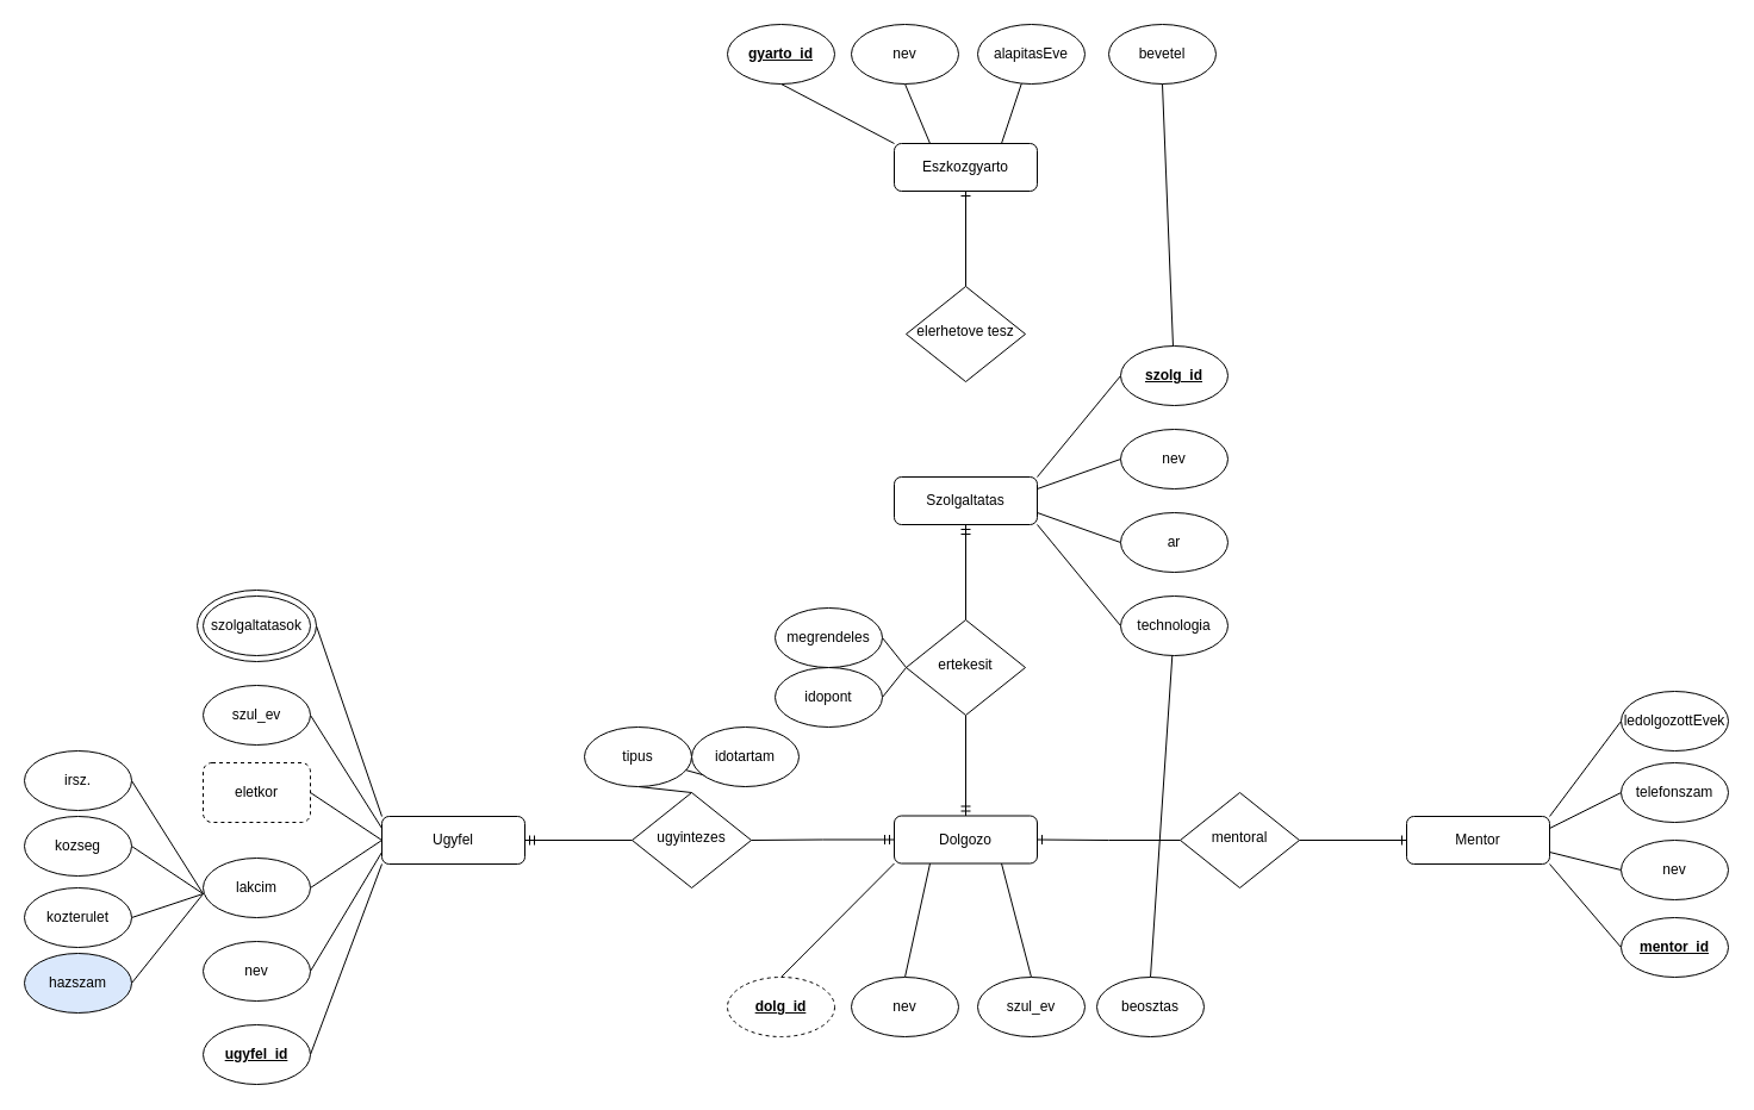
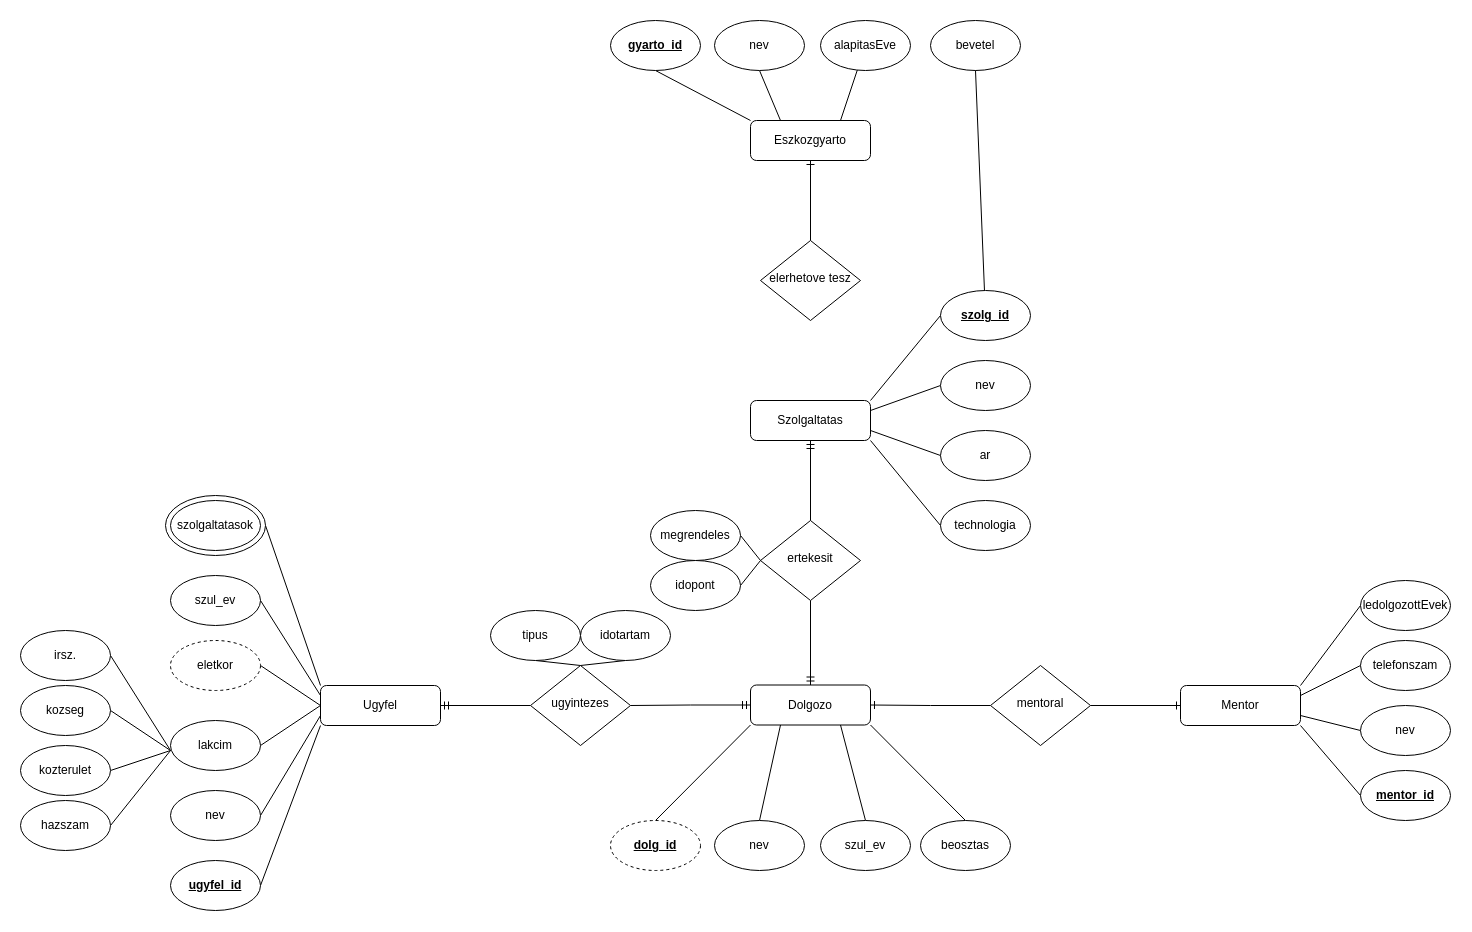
  <mxCell id="0" />
  <mxCell id="1" parent="0" />
  <mxCell id="2" value="elerhetove tesz" style="rhombus;whiteSpace=wrap;html=1;shadow=0;fontFamily=Helvetica;fontSize=12;align=center;strokeWidth=1;spacing=6;spacingTop=-4;" parent="1" vertex="1"><mxGeometry x="760" y="240" width="100" height="80" as="geometry" /></mxCell>
  <mxCell id="3" style="edgeStyle=orthogonalEdgeStyle;rounded=0;orthogonalLoop=1;jettySize=auto;html=1;entryX=0.5;entryY=0;entryDx=0;entryDy=0;startArrow=ERone;startFill=0;endArrow=none;endFill=0;" edge="1" parent="1" source="4" target="2"><mxGeometry relative="1" as="geometry" /></mxCell>
  <mxCell id="4" value="Eszkozgyarto" style="rounded=1;whiteSpace=wrap;html=1;fontSize=12;glass=0;strokeWidth=1;shadow=0;" parent="1" vertex="1"><mxGeometry x="750" width="120" height="40" as="geometry" y="120" /></mxCell>
  <mxCell id="5" style="edgeStyle=orthogonalEdgeStyle;rounded=0;orthogonalLoop=1;jettySize=auto;html=1;entryX=0.5;entryY=0;entryDx=0;entryDy=0;endArrow=ERmandOne;endFill=0;" edge="1" parent="1" source="6" target="9"><mxGeometry relative="1" as="geometry" /></mxCell>
  <mxCell id="6" value="ertekesit" style="rhombus;whiteSpace=wrap;html=1;shadow=0;fontFamily=Helvetica;fontSize=12;align=center;strokeWidth=1;spacing=6;spacingTop=-4;" parent="1" vertex="1"><mxGeometry x="760" y="520" width="100" height="80" as="geometry" /></mxCell>
  <mxCell id="7" style="edgeStyle=orthogonalEdgeStyle;rounded=0;orthogonalLoop=1;jettySize=auto;html=1;entryX=1;entryY=0.5;entryDx=0;entryDy=0;endArrow=ERone;endFill=0;exitX=0;exitY=0.5;exitDx=0;exitDy=0;" edge="1" parent="1" source="17" target="9"><mxGeometry relative="1" as="geometry"><mxPoint x="900" y="630" as="sourcePoint" /><mxPoint x="990" y="630.5" as="targetPoint" /></mxGeometry></mxCell>
  <mxCell id="8" style="edgeStyle=orthogonalEdgeStyle;rounded=0;orthogonalLoop=1;jettySize=auto;html=1;entryX=1;entryY=0.5;entryDx=0;entryDy=0;endArrow=none;endFill=0;startArrow=ERmandOne;startFill=0;" edge="1" parent="1" source="9" target="19"><mxGeometry relative="1" as="geometry" /></mxCell>
  <mxCell id="9" value="Dolgozo" style="rounded=1;whiteSpace=wrap;html=1;fontSize=12;glass=0;strokeWidth=1;shadow=0;" parent="1" vertex="1"><mxGeometry x="750" y="684.5" width="120" height="40" as="geometry" /></mxCell>
  <mxCell id="10" value="Mentor" style="rounded=1;whiteSpace=wrap;html=1;fontSize=12;glass=0;strokeWidth=1;shadow=0;" parent="1" vertex="1"><mxGeometry x="1180" y="685" width="120" height="40" as="geometry" /></mxCell>
  <mxCell id="11" style="edgeStyle=orthogonalEdgeStyle;rounded=0;orthogonalLoop=1;jettySize=auto;html=1;entryX=0.5;entryY=0;entryDx=0;entryDy=0;endArrow=none;endFill=0;startArrow=ERmandOne;startFill=0;" edge="1" parent="1" source="14" target="6"><mxGeometry relative="1" as="geometry" /></mxCell>
  <mxCell id="12" style="rounded=0;orthogonalLoop=1;jettySize=auto;html=1;exitX=1;exitY=0;exitDx=0;exitDy=0;entryX=0;entryY=0.5;entryDx=0;entryDy=0;endArrow=none;endFill=0;" edge="1" parent="1" source="14" target="28"><mxGeometry relative="1" as="geometry" /></mxCell>
  <mxCell id="13" style="rounded=0;orthogonalLoop=1;jettySize=auto;html=1;exitX=1;exitY=1;exitDx=0;exitDy=0;entryX=0;entryY=0.5;entryDx=0;entryDy=0;endArrow=none;endFill=0;" edge="1" parent="1" source="14" target="31"><mxGeometry relative="1" as="geometry" /></mxCell>
  <mxCell id="14" value="Szolgaltatas" style="rounded=1;whiteSpace=wrap;html=1;fontSize=12;glass=0;strokeWidth=1;shadow=0;" vertex="1" parent="1"><mxGeometry x="750" y="400" width="120" height="40" as="geometry" /></mxCell>
  <mxCell id="15" value="Ugyfel" style="rounded=1;whiteSpace=wrap;html=1;fontSize=12;glass=0;strokeWidth=1;shadow=0;" vertex="1" parent="1"><mxGeometry x="320" y="685" width="120" height="40" as="geometry" /></mxCell>
  <mxCell id="16" style="edgeStyle=orthogonalEdgeStyle;rounded=0;orthogonalLoop=1;jettySize=auto;html=1;entryX=0;entryY=0.5;entryDx=0;entryDy=0;endArrow=ERone;endFill=0;" edge="1" parent="1" source="17" target="10"><mxGeometry relative="1" as="geometry" /></mxCell>
  <mxCell id="17" value="mentoral" style="rhombus;whiteSpace=wrap;html=1;shadow=0;fontFamily=Helvetica;fontSize=12;align=center;strokeWidth=1;spacing=6;spacingTop=-4;" vertex="1" parent="1"><mxGeometry x="990" y="665" width="100" height="80" as="geometry" /></mxCell>
  <mxCell id="18" style="edgeStyle=orthogonalEdgeStyle;rounded=0;orthogonalLoop=1;jettySize=auto;html=1;entryX=1;entryY=0.5;entryDx=0;entryDy=0;endArrow=ERmandOne;endFill=0;" edge="1" parent="1" source="19" target="15"><mxGeometry relative="1" as="geometry" /></mxCell>
  <mxCell id="19" value="ugyintezes" style="rhombus;whiteSpace=wrap;html=1;shadow=0;fontFamily=Helvetica;fontSize=12;align=center;strokeWidth=1;spacing=6;spacingTop=-4;" vertex="1" parent="1"><mxGeometry x="530" y="665" width="100" height="80" as="geometry" /></mxCell>
  <mxCell id="20" style="rounded=0;orthogonalLoop=1;jettySize=auto;html=1;exitX=0.5;exitY=1;exitDx=0;exitDy=0;entryX=0.25;entryY=0;entryDx=0;entryDy=0;endArrow=none;endFill=0;" edge="1" parent="1" source="21" target="4"><mxGeometry relative="1" as="geometry" /></mxCell>
  <mxCell id="21" value="nev" style="ellipse;whiteSpace=wrap;html=1;" vertex="1" parent="1"><mxGeometry x="714" y="20" width="90" height="50" as="geometry" /></mxCell>
  <mxCell id="22" style="rounded=0;orthogonalLoop=1;jettySize=auto;html=1;entryX=0.75;entryY=0;entryDx=0;entryDy=0;endArrow=none;endFill=0;" edge="1" parent="1" source="23" target="4"><mxGeometry relative="1" as="geometry" /></mxCell>
  <mxCell id="23" value="alapitasEve" style="ellipse;whiteSpace=wrap;html=1;" vertex="1" parent="1"><mxGeometry x="820" y="20" width="90" height="50" as="geometry" /></mxCell>
  <mxCell id="24" value="bevetel" style="ellipse;whiteSpace=wrap;html=1;" vertex="1" parent="1"><mxGeometry x="930" y="20" width="90" height="50" as="geometry" /></mxCell>
  <mxCell id="25" style="rounded=0;orthogonalLoop=1;jettySize=auto;html=1;exitX=0.5;exitY=1;exitDx=0;exitDy=0;entryX=0;entryY=0;entryDx=0;entryDy=0;endArrow=none;endFill=0;" edge="1" parent="1" source="26" target="4"><mxGeometry relative="1" as="geometry" /></mxCell>
  <mxCell id="26" value="&lt;b&gt;&lt;u&gt;gyarto_id&lt;/u&gt;&lt;/b&gt;" style="ellipse;whiteSpace=wrap;html=1;" vertex="1" parent="1"><mxGeometry x="610" y="20" width="90" height="50" as="geometry" /></mxCell>
  <mxCell id="27" style="rounded=0;orthogonalLoop=1;jettySize=auto;html=1;exitX=0.5;exitY=1;exitDx=0;exitDy=0;endArrow=none;endFill=0;" edge="1" parent="1" source="24" target="28"><mxGeometry relative="1" as="geometry" /></mxCell>
  <mxCell id="28" value="&lt;b&gt;&lt;u&gt;szolg_id&lt;/u&gt;&lt;/b&gt;" style="ellipse;whiteSpace=wrap;html=1;" vertex="1" parent="1"><mxGeometry x="940" y="290" width="90" height="50" as="geometry" /></mxCell>
  <mxCell id="29" style="rounded=0;orthogonalLoop=1;jettySize=auto;html=1;entryX=1;entryY=0.25;entryDx=0;entryDy=0;endArrow=none;endFill=0;exitX=0;exitY=0.5;exitDx=0;exitDy=0;" edge="1" parent="1" source="30" target="14"><mxGeometry relative="1" as="geometry" /></mxCell>
  <mxCell id="30" value="nev" style="ellipse;whiteSpace=wrap;html=1;" vertex="1" parent="1"><mxGeometry x="940" y="360" width="90" height="50" as="geometry" /></mxCell>
  <mxCell id="31" value="technologia" style="ellipse;whiteSpace=wrap;html=1;" vertex="1" parent="1"><mxGeometry x="940" y="500" width="90" height="50" as="geometry" /></mxCell>
  <mxCell id="32" style="rounded=0;orthogonalLoop=1;jettySize=auto;html=1;exitX=0;exitY=0.5;exitDx=0;exitDy=0;entryX=1;entryY=0.75;entryDx=0;entryDy=0;endArrow=none;endFill=0;" edge="1" parent="1" source="33" target="14"><mxGeometry relative="1" as="geometry" /></mxCell>
  <mxCell id="33" value="ar" style="ellipse;whiteSpace=wrap;html=1;" vertex="1" parent="1"><mxGeometry x="940" y="430" width="90" height="50" as="geometry" /></mxCell>
  <mxCell id="34" style="rounded=0;orthogonalLoop=1;jettySize=auto;html=1;entryX=1;entryY=0.25;entryDx=0;entryDy=0;endArrow=none;endFill=0;exitX=0;exitY=0.5;exitDx=0;exitDy=0;" edge="1" parent="1" source="35" target="10"><mxGeometry relative="1" as="geometry" /></mxCell>
  <mxCell id="35" value="telefonszam" style="ellipse;whiteSpace=wrap;html=1;" vertex="1" parent="1"><mxGeometry x="1360" y="640" width="90" height="50" as="geometry" /></mxCell>
  <mxCell id="36" style="rounded=0;orthogonalLoop=1;jettySize=auto;html=1;entryX=1;entryY=0.75;entryDx=0;entryDy=0;endArrow=none;endFill=0;exitX=0;exitY=0.5;exitDx=0;exitDy=0;" edge="1" parent="1" source="37" target="10"><mxGeometry relative="1" as="geometry" /></mxCell>
  <mxCell id="37" value="nev" style="ellipse;whiteSpace=wrap;html=1;" vertex="1" parent="1"><mxGeometry x="1360" y="705" width="90" height="50" as="geometry" /></mxCell>
  <mxCell id="38" style="rounded=0;orthogonalLoop=1;jettySize=auto;html=1;entryX=1;entryY=0;entryDx=0;entryDy=0;endArrow=none;endFill=0;exitX=0;exitY=0.5;exitDx=0;exitDy=0;" edge="1" parent="1" source="39" target="10"><mxGeometry relative="1" as="geometry" /></mxCell>
  <mxCell id="39" value="ledolgozottEvek" style="ellipse;whiteSpace=wrap;html=1;" vertex="1" parent="1"><mxGeometry x="1360" y="580" width="90" height="50" as="geometry" /></mxCell>
  <mxCell id="40" style="rounded=0;orthogonalLoop=1;jettySize=auto;html=1;entryX=1;entryY=1;entryDx=0;entryDy=0;endArrow=none;endFill=0;exitX=0;exitY=0.5;exitDx=0;exitDy=0;" edge="1" parent="1" source="41" target="10"><mxGeometry relative="1" as="geometry" /></mxCell>
  <mxCell id="41" value="&lt;u&gt;&lt;b&gt;mentor_id&lt;/b&gt;&lt;/u&gt;" style="ellipse;whiteSpace=wrap;html=1;" vertex="1" parent="1"><mxGeometry x="1360" y="770" width="90" height="50" as="geometry" /></mxCell>
  <mxCell id="42" style="rounded=0;orthogonalLoop=1;jettySize=auto;html=1;exitX=0.5;exitY=0;exitDx=0;exitDy=0;entryX=0.25;entryY=1;entryDx=0;entryDy=0;endArrow=none;endFill=0;" edge="1" parent="1" source="43" target="9"><mxGeometry relative="1" as="geometry" /></mxCell>
  <mxCell id="43" value="nev" style="ellipse;whiteSpace=wrap;html=1;" vertex="1" parent="1"><mxGeometry x="714" y="820" width="90" height="50" as="geometry" /></mxCell>
  <mxCell id="44" style="rounded=0;orthogonalLoop=1;jettySize=auto;html=1;exitX=0.5;exitY=0;exitDx=0;exitDy=0;entryX=0.75;entryY=1;entryDx=0;entryDy=0;endArrow=none;endFill=0;" edge="1" parent="1" source="45" target="9"><mxGeometry relative="1" as="geometry" /></mxCell>
  <mxCell id="45" value="szul_ev" style="ellipse;whiteSpace=wrap;html=1;" vertex="1" parent="1"><mxGeometry x="820" y="820" width="90" height="50" as="geometry" /></mxCell>
- <mxCell id="46" style="rounded=0;orthogonalLoop=1;jettySize=auto;html=1;exitX=0.5;exitY=0;exitDx=0;exitDy=0;endArrow=none;endFill=0;" edge="1" parent="1" source="47" target="31"><mxGeometry relative="1" as="geometry" /></mxCell>
+ <mxCell id="46" style="rounded=0;orthogonalLoop=1;jettySize=auto;html=1;exitX=0.5;exitY=0;exitDx=0;exitDy=0;entryX=1;entryY=1;entryDx=0;entryDy=0;endArrow=none;endFill=0;" edge="1" parent="1" source="47" target="9"><mxGeometry relative="1" as="geometry" /></mxCell>
  <mxCell id="47" value="beosztas" style="ellipse;whiteSpace=wrap;html=1;" vertex="1" parent="1"><mxGeometry x="920" y="820" width="90" height="50" as="geometry" /></mxCell>
  <mxCell id="48" style="rounded=0;orthogonalLoop=1;jettySize=auto;html=1;exitX=0.5;exitY=0;exitDx=0;exitDy=0;entryX=0;entryY=1;entryDx=0;entryDy=0;endArrow=none;endFill=0;" edge="1" parent="1" source="49" target="9"><mxGeometry relative="1" as="geometry" /></mxCell>
  <mxCell id="49" value="&lt;b&gt;&lt;u&gt;dolg_id&lt;/u&gt;&lt;/b&gt;" style="ellipse;whiteSpace=wrap;html=1;dashed=1;" vertex="1" parent="1"><mxGeometry x="610" y="820" width="90" height="50" as="geometry" /></mxCell>
  <mxCell id="50" style="rounded=0;orthogonalLoop=1;jettySize=auto;html=1;entryX=0;entryY=0.5;entryDx=0;entryDy=0;endArrow=none;endFill=0;exitX=1;exitY=0.5;exitDx=0;exitDy=0;" edge="1" parent="1" source="51" target="15"><mxGeometry relative="1" as="geometry" /></mxCell>
- <mxCell id="51" value="eletkor" style="whiteSpace=wrap;html=1;dashed=1;rounded=1;" vertex="1" parent="1"><mxGeometry x="170" y="640" width="90" height="50" as="geometry" /></mxCell>
+ <mxCell id="51" value="eletkor" style="ellipse;whiteSpace=wrap;html=1;dashed=1;" vertex="1" parent="1"><mxGeometry x="170" y="640" width="90" height="50" as="geometry" /></mxCell>
  <mxCell id="52" style="rounded=0;orthogonalLoop=1;jettySize=auto;html=1;entryX=0;entryY=0.5;entryDx=0;entryDy=0;exitX=1;exitY=0.5;exitDx=0;exitDy=0;endArrow=none;endFill=0;" edge="1" parent="1" source="53" target="15"><mxGeometry relative="1" as="geometry" /></mxCell>
  <mxCell id="53" value="lakcim" style="ellipse;whiteSpace=wrap;html=1;" vertex="1" parent="1"><mxGeometry x="170" y="720" width="90" height="50" as="geometry" /></mxCell>
  <mxCell id="54" style="rounded=0;orthogonalLoop=1;jettySize=auto;html=1;exitX=1;exitY=0.5;exitDx=0;exitDy=0;entryX=0;entryY=0.75;entryDx=0;entryDy=0;endArrow=none;endFill=0;" edge="1" parent="1" source="55" target="15"><mxGeometry relative="1" as="geometry" /></mxCell>
  <mxCell id="55" value="nev" style="ellipse;whiteSpace=wrap;html=1;" vertex="1" parent="1"><mxGeometry x="170" y="790" width="90" height="50" as="geometry" /></mxCell>
  <mxCell id="56" style="rounded=0;orthogonalLoop=1;jettySize=auto;html=1;entryX=0;entryY=1;entryDx=0;entryDy=0;endArrow=none;endFill=0;exitX=1;exitY=0.5;exitDx=0;exitDy=0;" edge="1" parent="1" source="57" target="15"><mxGeometry relative="1" as="geometry" /></mxCell>
  <mxCell id="57" value="&lt;b&gt;&lt;u&gt;ugyfel_id&lt;/u&gt;&lt;/b&gt;" style="ellipse;whiteSpace=wrap;html=1;" vertex="1" parent="1"><mxGeometry x="170" y="860" width="90" height="50" as="geometry" /></mxCell>
  <mxCell id="58" style="rounded=0;orthogonalLoop=1;jettySize=auto;html=1;exitX=1;exitY=0.5;exitDx=0;exitDy=0;entryX=0;entryY=0.25;entryDx=0;entryDy=0;endArrow=none;endFill=0;" edge="1" parent="1" source="59" target="15"><mxGeometry relative="1" as="geometry" /></mxCell>
  <mxCell id="59" value="szul_ev" style="ellipse;whiteSpace=wrap;html=1;" vertex="1" parent="1"><mxGeometry x="170" y="575" width="90" height="50" as="geometry" /></mxCell>
  <mxCell id="60" style="rounded=0;orthogonalLoop=1;jettySize=auto;html=1;entryX=0;entryY=0;entryDx=0;entryDy=0;endArrow=none;endFill=0;exitX=1;exitY=0.5;exitDx=0;exitDy=0;" edge="1" parent="1" source="70" target="15"><mxGeometry relative="1" as="geometry"><mxPoint x="290" y="515" as="sourcePoint" /></mxGeometry></mxCell>
  <mxCell id="61" style="rounded=0;orthogonalLoop=1;jettySize=auto;html=1;entryX=0;entryY=0.5;entryDx=0;entryDy=0;endArrow=none;endFill=0;" edge="1" parent="1"><mxGeometry relative="1" as="geometry"><mxPoint x="170" y="750" as="targetPoint" /><mxPoint x="110" y="710" as="sourcePoint" /></mxGeometry></mxCell>
  <mxCell id="62" value="kozseg" style="ellipse;whiteSpace=wrap;html=1;" vertex="1" parent="1"><mxGeometry x="20" y="685" width="90" height="50" as="geometry" /></mxCell>
  <mxCell id="63" style="rounded=0;orthogonalLoop=1;jettySize=auto;html=1;entryX=0;entryY=0.5;entryDx=0;entryDy=0;endArrow=none;endFill=0;" edge="1" parent="1"><mxGeometry relative="1" as="geometry"><mxPoint x="110" y="770" as="sourcePoint" /><mxPoint x="170" y="750" as="targetPoint" /></mxGeometry></mxCell>
  <mxCell id="64" value="kozterulet" style="ellipse;whiteSpace=wrap;html=1;" vertex="1" parent="1"><mxGeometry x="20" y="745" width="90" height="50" as="geometry" /></mxCell>
  <mxCell id="65" style="rounded=0;orthogonalLoop=1;jettySize=auto;html=1;entryX=0;entryY=0.5;entryDx=0;entryDy=0;endArrow=none;endFill=0;exitX=1;exitY=0.5;exitDx=0;exitDy=0;" edge="1" parent="1" source="66"><mxGeometry relative="1" as="geometry"><mxPoint x="170" y="750" as="targetPoint" /></mxGeometry></mxCell>
  <mxCell id="66" value="irsz." style="ellipse;whiteSpace=wrap;html=1;" vertex="1" parent="1"><mxGeometry x="20" y="630" width="90" height="50" as="geometry" /></mxCell>
  <mxCell id="67" style="rounded=0;orthogonalLoop=1;jettySize=auto;html=1;entryX=0;entryY=0.5;entryDx=0;entryDy=0;endArrow=none;endFill=0;exitX=1;exitY=0.5;exitDx=0;exitDy=0;" edge="1" parent="1" source="68"><mxGeometry relative="1" as="geometry"><mxPoint x="170" y="750" as="targetPoint" /></mxGeometry></mxCell>
- <mxCell id="68" value="hazszam" style="ellipse;whiteSpace=wrap;html=1;fillColor=#dae8fc;" vertex="1" parent="1"><mxGeometry x="20" y="800" width="90" height="50" as="geometry" /></mxCell>
+ <mxCell id="68" value="hazszam" style="ellipse;whiteSpace=wrap;html=1;" vertex="1" parent="1"><mxGeometry x="20" y="800" width="90" height="50" as="geometry" /></mxCell>
  <mxCell id="69" value="" style="group" vertex="1" connectable="0" parent="1"><mxGeometry x="165" y="495" width="100" height="60" as="geometry" /></mxCell>
  <mxCell id="70" value="" style="ellipse;whiteSpace=wrap;html=1;perimeterSpacing=0;strokeColor=default;" vertex="1" parent="69"><mxGeometry width="100" height="60" as="geometry" /></mxCell>
  <mxCell id="71" value="szolgaltatasok" style="ellipse;whiteSpace=wrap;html=1;perimeterSpacing=0;strokeColor=default;" vertex="1" parent="69"><mxGeometry x="5" y="5" width="90" height="50" as="geometry" /></mxCell>
  <mxCell id="72" style="rounded=0;orthogonalLoop=1;jettySize=auto;html=1;entryX=0;entryY=0.5;entryDx=0;entryDy=0;endArrow=none;endFill=0;exitX=1;exitY=0.5;exitDx=0;exitDy=0;" edge="1" parent="1" source="73" target="6"><mxGeometry relative="1" as="geometry" /></mxCell>
  <mxCell id="73" value="megrendeles" style="ellipse;whiteSpace=wrap;html=1;" vertex="1" parent="1"><mxGeometry x="650" y="510" width="90" height="50" as="geometry" /></mxCell>
  <mxCell id="74" style="rounded=0;orthogonalLoop=1;jettySize=auto;html=1;exitX=0.5;exitY=1;exitDx=0;exitDy=0;entryX=0.5;entryY=0;entryDx=0;entryDy=0;endArrow=none;endFill=0;" edge="1" parent="1" source="75" target="19"><mxGeometry relative="1" as="geometry" /></mxCell>
  <mxCell id="75" value="tipus" style="ellipse;whiteSpace=wrap;html=1;" vertex="1" parent="1"><mxGeometry x="490" y="610" width="90" height="50" as="geometry" /></mxCell>
  <mxCell id="76" style="rounded=0;orthogonalLoop=1;jettySize=auto;html=1;exitX=1;exitY=0.5;exitDx=0;exitDy=0;entryX=0;entryY=0.5;entryDx=0;entryDy=0;endArrow=none;endFill=0;" edge="1" parent="1" source="77" target="6"><mxGeometry relative="1" as="geometry" /></mxCell>
  <mxCell id="77" value="idopont" style="ellipse;whiteSpace=wrap;html=1;" vertex="1" parent="1"><mxGeometry x="650" y="560" width="90" height="50" as="geometry" /></mxCell>
- <mxCell id="78" value="" style="rounded=0;orthogonalLoop=1;jettySize=auto;html=1;endArrow=none;endFill=0;exitX=0.5;exitY=1;exitDx=0;exitDy=0;" edge="1" parent="1" source="79" target="75"><mxGeometry relative="1" as="geometry" /></mxCell>
+ <mxCell id="78" value="" style="rounded=0;orthogonalLoop=1;jettySize=auto;html=1;endArrow=none;endFill=0;entryX=0.5;entryY=0;entryDx=0;entryDy=0;exitX=0.5;exitY=1;exitDx=0;exitDy=0;" edge="1" parent="1" source="79" target="19"><mxGeometry relative="1" as="geometry" /></mxCell>
  <mxCell id="79" value="idotartam" style="ellipse;whiteSpace=wrap;html=1;" vertex="1" parent="1"><mxGeometry x="580" y="610" width="90" height="50" as="geometry" /></mxCell>
